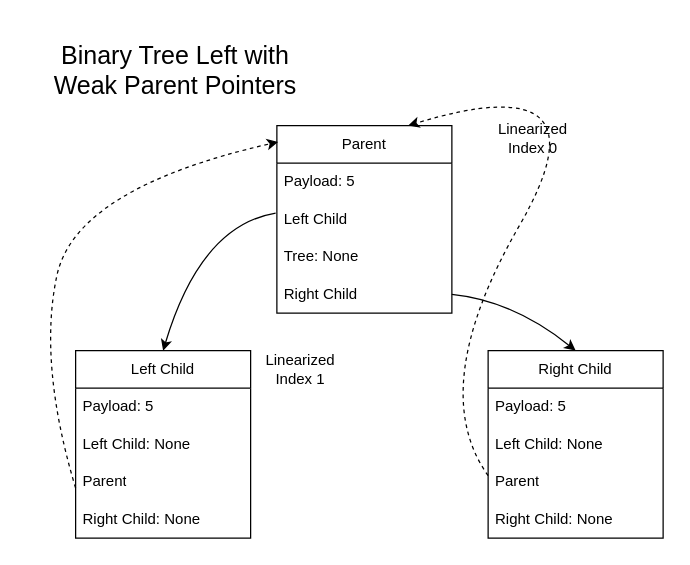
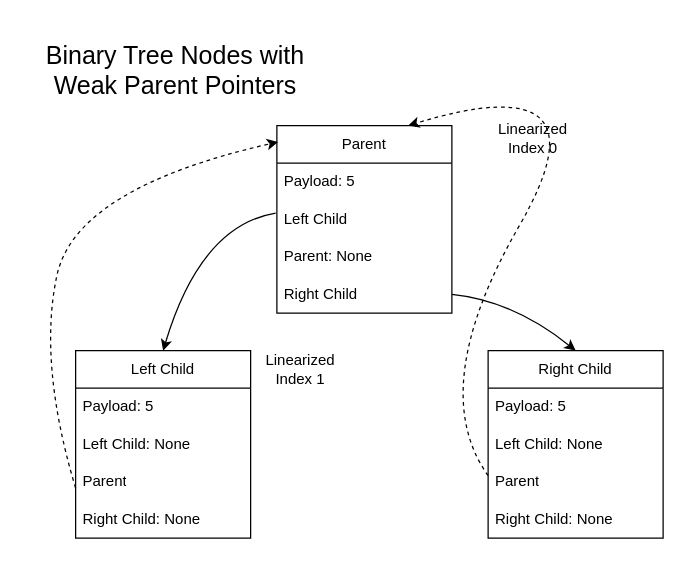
  <mxCell id="0" />
  <mxCell id="1" parent="0" />
- <mxCell id="2" value="&lt;font style=&quot;font-size: 20px;&quot;&gt;Binary Tree Left with Weak Parent Pointers&lt;/font&gt;" style="text;html=1;strokeColor=none;fillColor=none;align=center;verticalAlign=middle;whiteSpace=wrap;rounded=0;" vertex="1" parent="1"><mxGeometry width="240" height="70" as="geometry" x="20" y="20" /></mxCell>
+ <mxCell id="2" value="&lt;font style=&quot;font-size: 20px;&quot;&gt;Binary Tree Nodes with Weak Parent Pointers&lt;/font&gt;" style="text;html=1;strokeColor=none;fillColor=none;align=center;verticalAlign=middle;whiteSpace=wrap;rounded=0;" vertex="1" parent="1"><mxGeometry width="240" height="70" as="geometry" x="20" y="20" /></mxCell>
  <mxCell id="3" value="Linearized Index 0" style="text;html=1;strokeColor=none;fillColor=none;align=center;verticalAlign=middle;whiteSpace=wrap;rounded=0;" vertex="1" parent="1"><mxGeometry x="396" y="95" width="60" height="30" as="geometry" /></mxCell>
  <mxCell id="4" value="Parent" style="swimlane;fontStyle=0;childLayout=stackLayout;horizontal=1;startSize=30;horizontalStack=0;resizeParent=1;resizeParentMax=0;resizeLast=0;collapsible=1;marginBottom=0;whiteSpace=wrap;html=1;" vertex="1" parent="1"><mxGeometry x="221" y="100" width="140" height="150" as="geometry" /></mxCell>
  <mxCell id="5" value="" style="curved=1;endArrow=classic;html=1;rounded=0;entryX=0.5;entryY=0;entryDx=0;entryDy=0;" edge="1" parent="4" target="11"><mxGeometry width="50" height="50" relative="1" as="geometry"><mxPoint x="-1" y="70" as="sourcePoint" /><mxPoint x="49" y="30" as="targetPoint" /><Array as="points"><mxPoint x="-61" y="80" /></Array></mxGeometry></mxCell>
  <mxCell id="6" value="Payload: 5" style="text;strokeColor=none;fillColor=none;align=left;verticalAlign=middle;spacingLeft=4;spacingRight=4;overflow=hidden;points=[[0,0.5],[1,0.5]];portConstraint=eastwest;rotatable=0;whiteSpace=wrap;html=1;" vertex="1" parent="4"><mxGeometry y="30" width="140" height="30" as="geometry" /></mxCell>
  <mxCell id="7" value="Left Child" style="text;strokeColor=none;fillColor=none;align=left;verticalAlign=middle;spacingLeft=4;spacingRight=4;overflow=hidden;points=[[0,0.5],[1,0.5]];portConstraint=eastwest;rotatable=0;whiteSpace=wrap;html=1;" vertex="1" parent="4"><mxGeometry y="60" width="140" height="30" as="geometry" /></mxCell>
- <mxCell id="8" value="Tree: None" style="text;strokeColor=none;fillColor=none;align=left;verticalAlign=middle;spacingLeft=4;spacingRight=4;overflow=hidden;points=[[0,0.5],[1,0.5]];portConstraint=eastwest;rotatable=0;whiteSpace=wrap;html=1;" vertex="1" parent="4"><mxGeometry y="90" width="140" height="30" as="geometry" /></mxCell>
+ <mxCell id="8" value="Parent: None" style="text;strokeColor=none;fillColor=none;align=left;verticalAlign=middle;spacingLeft=4;spacingRight=4;overflow=hidden;points=[[0,0.5],[1,0.5]];portConstraint=eastwest;rotatable=0;whiteSpace=wrap;html=1;" vertex="1" parent="4"><mxGeometry y="90" width="140" height="30" as="geometry" /></mxCell>
  <mxCell id="9" value="Right Child" style="text;strokeColor=none;fillColor=none;align=left;verticalAlign=middle;spacingLeft=4;spacingRight=4;overflow=hidden;points=[[0,0.5],[1,0.5]];portConstraint=eastwest;rotatable=0;whiteSpace=wrap;html=1;" vertex="1" parent="4"><mxGeometry y="120" width="140" height="30" as="geometry" /></mxCell>
  <mxCell id="10" value="Linearized Index 1" style="text;html=1;strokeColor=none;fillColor=none;align=center;verticalAlign=middle;whiteSpace=wrap;rounded=0;" vertex="1" parent="1"><mxGeometry x="210" y="280" width="60" height="30" as="geometry" /></mxCell>
  <mxCell id="11" value="Left Child" style="swimlane;fontStyle=0;childLayout=stackLayout;horizontal=1;startSize=30;horizontalStack=0;resizeParent=1;resizeParentMax=0;resizeLast=0;collapsible=1;marginBottom=0;whiteSpace=wrap;html=1;" vertex="1" parent="1"><mxGeometry x="60" y="280" width="140" height="150" as="geometry" /></mxCell>
  <mxCell id="12" value="Payload: 5" style="text;strokeColor=none;fillColor=none;align=left;verticalAlign=middle;spacingLeft=4;spacingRight=4;overflow=hidden;points=[[0,0.5],[1,0.5]];portConstraint=eastwest;rotatable=0;whiteSpace=wrap;html=1;" vertex="1" parent="11"><mxGeometry y="30" width="140" height="30" as="geometry" /></mxCell>
  <mxCell id="13" value="" style="curved=1;endArrow=classic;html=1;rounded=0;entryX=0.007;entryY=0.087;entryDx=0;entryDy=0;entryPerimeter=0;dashed=1;" edge="1" parent="11" target="4"><mxGeometry width="50" height="50" relative="1" as="geometry"><mxPoint y="110" as="sourcePoint" /><mxPoint x="50" y="60" as="targetPoint" /><Array as="points"><mxPoint x="-30" y="10" /><mxPoint y="-130" /></Array></mxGeometry></mxCell>
  <mxCell id="14" value="Left Child: None" style="text;strokeColor=none;fillColor=none;align=left;verticalAlign=middle;spacingLeft=4;spacingRight=4;overflow=hidden;points=[[0,0.5],[1,0.5]];portConstraint=eastwest;rotatable=0;whiteSpace=wrap;html=1;" vertex="1" parent="11"><mxGeometry y="60" width="140" height="30" as="geometry" /></mxCell>
  <mxCell id="15" value="Parent" style="text;strokeColor=none;fillColor=none;align=left;verticalAlign=middle;spacingLeft=4;spacingRight=4;overflow=hidden;points=[[0,0.5],[1,0.5]];portConstraint=eastwest;rotatable=0;whiteSpace=wrap;html=1;" vertex="1" parent="11"><mxGeometry y="90" width="140" height="30" as="geometry" /></mxCell>
  <mxCell id="16" value="Right Child: None" style="text;strokeColor=none;fillColor=none;align=left;verticalAlign=middle;spacingLeft=4;spacingRight=4;overflow=hidden;points=[[0,0.5],[1,0.5]];portConstraint=eastwest;rotatable=0;whiteSpace=wrap;html=1;" vertex="1" parent="11"><mxGeometry y="120" width="140" height="30" as="geometry" /></mxCell>
  <mxCell id="17" value="Right Child" style="swimlane;fontStyle=0;childLayout=stackLayout;horizontal=1;startSize=30;horizontalStack=0;resizeParent=1;resizeParentMax=0;resizeLast=0;collapsible=1;marginBottom=0;whiteSpace=wrap;html=1;" vertex="1" parent="1"><mxGeometry x="390" y="280" width="140" height="150" as="geometry" /></mxCell>
  <mxCell id="18" value="Payload: 5" style="text;strokeColor=none;fillColor=none;align=left;verticalAlign=middle;spacingLeft=4;spacingRight=4;overflow=hidden;points=[[0,0.5],[1,0.5]];portConstraint=eastwest;rotatable=0;whiteSpace=wrap;html=1;" vertex="1" parent="17"><mxGeometry y="30" width="140" height="30" as="geometry" /></mxCell>
  <mxCell id="19" value="" style="curved=1;endArrow=classic;html=1;rounded=0;entryX=0.75;entryY=0;entryDx=0;entryDy=0;dashed=1;" edge="1" parent="17" target="4"><mxGeometry width="50" height="50" relative="1" as="geometry"><mxPoint y="100" as="sourcePoint" /><mxPoint x="50" y="50" as="targetPoint" /><Array as="points"><mxPoint x="-50" y="30" /><mxPoint x="100" y="-230" /></Array></mxGeometry></mxCell>
  <mxCell id="20" value="Left Child: None" style="text;strokeColor=none;fillColor=none;align=left;verticalAlign=middle;spacingLeft=4;spacingRight=4;overflow=hidden;points=[[0,0.5],[1,0.5]];portConstraint=eastwest;rotatable=0;whiteSpace=wrap;html=1;" vertex="1" parent="17"><mxGeometry y="60" width="140" height="30" as="geometry" /></mxCell>
  <mxCell id="21" value="Parent" style="text;strokeColor=none;fillColor=none;align=left;verticalAlign=middle;spacingLeft=4;spacingRight=4;overflow=hidden;points=[[0,0.5],[1,0.5]];portConstraint=eastwest;rotatable=0;whiteSpace=wrap;html=1;" vertex="1" parent="17"><mxGeometry y="90" width="140" height="30" as="geometry" /></mxCell>
  <mxCell id="22" value="Right Child: None" style="text;strokeColor=none;fillColor=none;align=left;verticalAlign=middle;spacingLeft=4;spacingRight=4;overflow=hidden;points=[[0,0.5],[1,0.5]];portConstraint=eastwest;rotatable=0;whiteSpace=wrap;html=1;" vertex="1" parent="17"><mxGeometry y="120" width="140" height="30" as="geometry" /></mxCell>
  <mxCell id="23" value="" style="curved=1;endArrow=classic;html=1;rounded=0;exitX=1;exitY=0.5;exitDx=0;exitDy=0;entryX=0.5;entryY=0;entryDx=0;entryDy=0;" edge="1" parent="1" source="9" target="17"><mxGeometry width="50" height="50" relative="1" as="geometry"><mxPoint x="380" y="230" as="sourcePoint" /><mxPoint x="430" y="180" as="targetPoint" /><Array as="points"><mxPoint x="410" y="240" /></Array></mxGeometry></mxCell>
